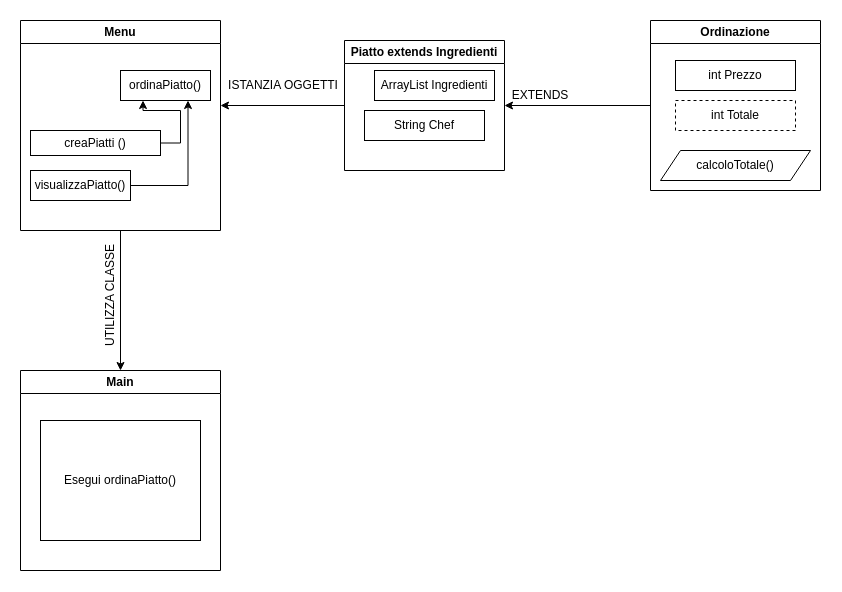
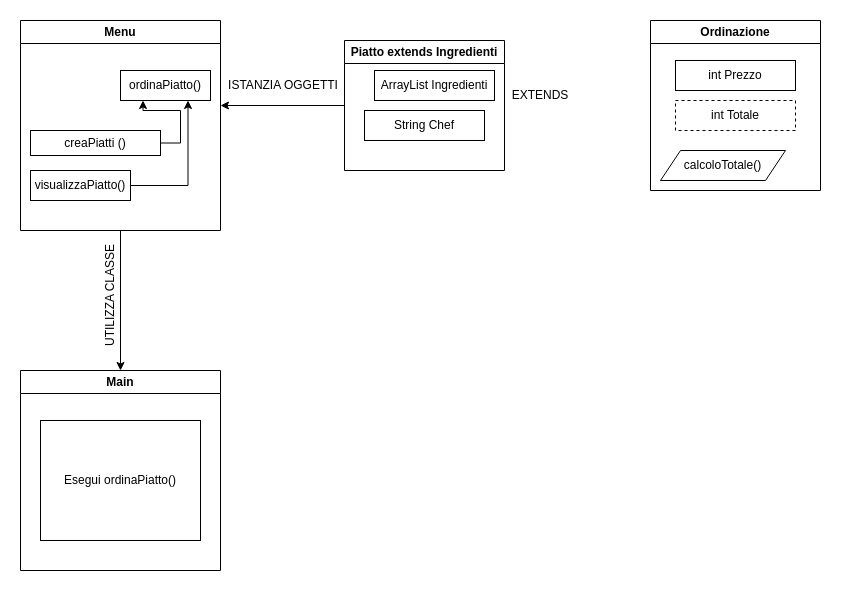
  <mxCell id="0" />
  <mxCell id="1" parent="0" />
  <mxCell id="2" style="edgeStyle=orthogonalEdgeStyle;rounded=0;orthogonalLoop=1;jettySize=auto;html=1;exitX=0.5;exitY=1;exitDx=0;exitDy=0;entryX=0.5;entryY=0;entryDx=0;entryDy=0;" edge="1" parent="1" source="3" target="20"><mxGeometry relative="1" as="geometry" /></mxCell>
  <mxCell id="3" value="Menu" style="swimlane;whiteSpace=wrap;html=1;startSize=23;" vertex="1" parent="1"><mxGeometry x="20" y="20" width="200" height="210" as="geometry" /></mxCell>
  <mxCell id="4" style="edgeStyle=orthogonalEdgeStyle;rounded=0;orthogonalLoop=1;jettySize=auto;html=1;exitX=1;exitY=0.5;exitDx=0;exitDy=0;entryX=0.25;entryY=1;entryDx=0;entryDy=0;" edge="1" parent="3" source="5" target="6"><mxGeometry relative="1" as="geometry" /></mxCell>
  <mxCell id="5" value="creaPiatti ()" style="whiteSpace=wrap;html=1;" vertex="1" parent="3"><mxGeometry x="10" y="110" width="130" height="25" as="geometry" /></mxCell>
  <mxCell id="6" value="ordinaPiatto()" style="rounded=0;whiteSpace=wrap;html=1;" vertex="1" parent="3"><mxGeometry x="100" y="50" width="90" height="30" as="geometry" /></mxCell>
  <mxCell id="7" style="edgeStyle=orthogonalEdgeStyle;rounded=0;orthogonalLoop=1;jettySize=auto;html=1;exitX=1;exitY=0.5;exitDx=0;exitDy=0;entryX=0.75;entryY=1;entryDx=0;entryDy=0;" edge="1" parent="3" source="8" target="6"><mxGeometry relative="1" as="geometry" /></mxCell>
  <mxCell id="8" value="visualizzaPiatto()" style="rounded=0;whiteSpace=wrap;html=1;" vertex="1" parent="3"><mxGeometry x="10" y="150" width="100" height="30" as="geometry" /></mxCell>
  <mxCell id="9" style="edgeStyle=orthogonalEdgeStyle;rounded=0;orthogonalLoop=1;jettySize=auto;html=1;exitX=0;exitY=0.5;exitDx=0;exitDy=0;" edge="1" parent="1" source="10"><mxGeometry relative="1" as="geometry"><mxPoint x="220" y="105" as="targetPoint" /></mxGeometry></mxCell>
  <mxCell id="10" value="Piatto extends Ingredienti" style="swimlane;whiteSpace=wrap;html=1;" vertex="1" parent="1"><mxGeometry x="344" y="40" width="160" height="130" as="geometry" /></mxCell>
  <mxCell id="11" value="ArrayList Ingredienti" style="whiteSpace=wrap;html=1;" vertex="1" parent="10"><mxGeometry x="30" y="30" width="120" height="30" as="geometry" /></mxCell>
  <mxCell id="12" value="String Chef" style="whiteSpace=wrap;html=1;" vertex="1" parent="10"><mxGeometry x="20" y="70" width="120" height="30" as="geometry" /></mxCell>
- <mxCell id="13" style="edgeStyle=orthogonalEdgeStyle;rounded=0;orthogonalLoop=1;jettySize=auto;html=1;exitX=0;exitY=0.5;exitDx=0;exitDy=0;entryX=1;entryY=0.5;entryDx=0;entryDy=0;" edge="1" parent="1" source="14" target="10"><mxGeometry relative="1" as="geometry" /></mxCell>
  <mxCell id="14" value="Ordinazione" style="swimlane;whiteSpace=wrap;html=1;" vertex="1" parent="1"><mxGeometry x="650" y="20" width="170" height="170" as="geometry" /></mxCell>
  <mxCell id="15" value="int Prezzo" style="whiteSpace=wrap;html=1;" vertex="1" parent="14"><mxGeometry x="25" y="40" width="120" height="30" as="geometry" /></mxCell>
- <mxCell id="16" value="calcoloTotale()" style="shape=parallelogram;perimeter=parallelogramPerimeter;whiteSpace=wrap;html=1;fixedSize=1;" vertex="1" parent="14"><mxGeometry x="10" y="130" width="150" height="30" as="geometry" /></mxCell>
+ <mxCell id="16" value="calcoloTotale()" style="shape=parallelogram;perimeter=parallelogramPerimeter;whiteSpace=wrap;html=1;fixedSize=1;" vertex="1" parent="14"><mxGeometry x="10" y="130" width="125" height="30" as="geometry" /></mxCell>
  <mxCell id="17" value="int Totale" style="whiteSpace=wrap;html=1;dashed=1;" vertex="1" parent="14"><mxGeometry x="25" y="80" width="120" height="30" as="geometry" /></mxCell>
  <mxCell id="18" value="EXTENDS" style="text;html=1;strokeColor=none;fillColor=none;align=center;verticalAlign=middle;whiteSpace=wrap;rounded=0;rotation=0;" vertex="1" parent="1"><mxGeometry x="510" y="80" width="60" height="30" as="geometry" /></mxCell>
  <mxCell id="19" value="ISTANZIA OGGETTI" style="text;html=1;strokeColor=none;fillColor=none;align=center;verticalAlign=middle;whiteSpace=wrap;rounded=0;" vertex="1" parent="1"><mxGeometry x="220" y="70" width="126" height="30" as="geometry" /></mxCell>
  <mxCell id="20" value="Main" style="swimlane;whiteSpace=wrap;html=1;" vertex="1" parent="1"><mxGeometry x="20" y="370" width="200" height="200" as="geometry" /></mxCell>
  <mxCell id="21" value="Esegui ordinaPiatto()" style="whiteSpace=wrap;html=1;" vertex="1" parent="20"><mxGeometry x="20" y="50" width="160" height="120" as="geometry" /></mxCell>
  <mxCell id="22" value="UTILIZZA CLASSE" style="text;html=1;strokeColor=none;fillColor=none;align=center;verticalAlign=middle;whiteSpace=wrap;rounded=0;rotation=-90;" vertex="1" parent="1"><mxGeometry x="50" y="280" width="120" height="30" as="geometry" /></mxCell>
